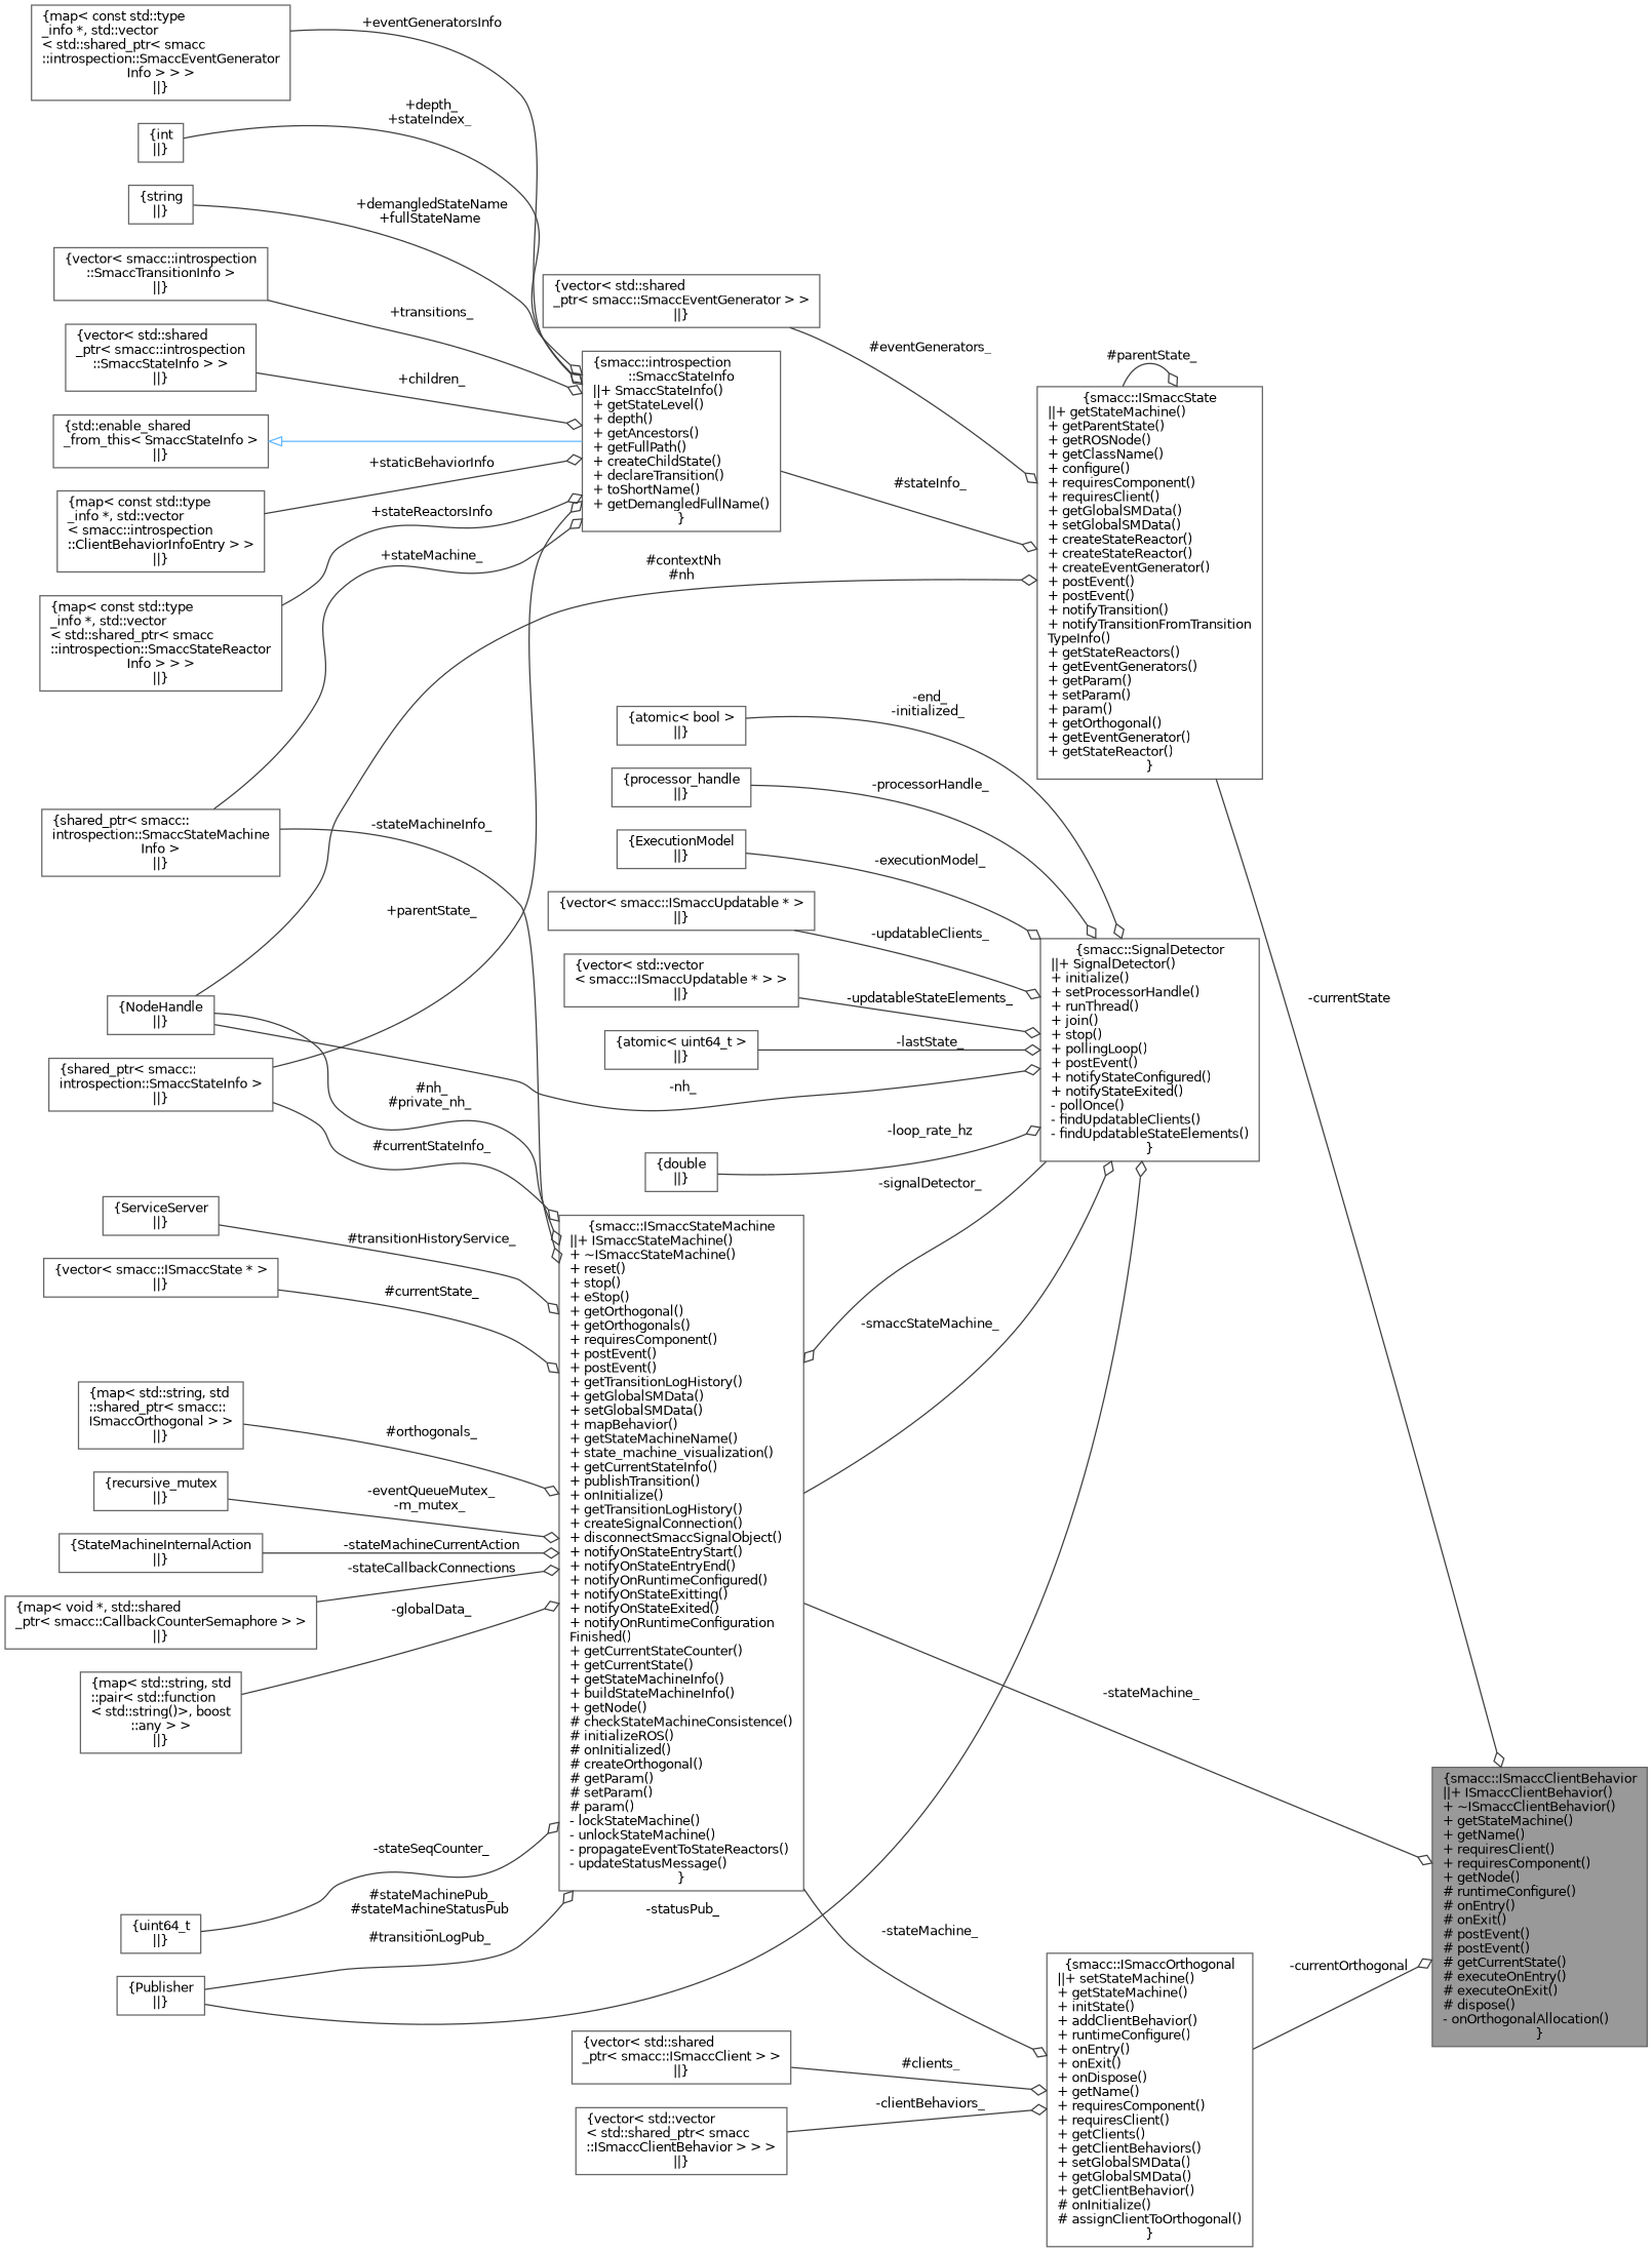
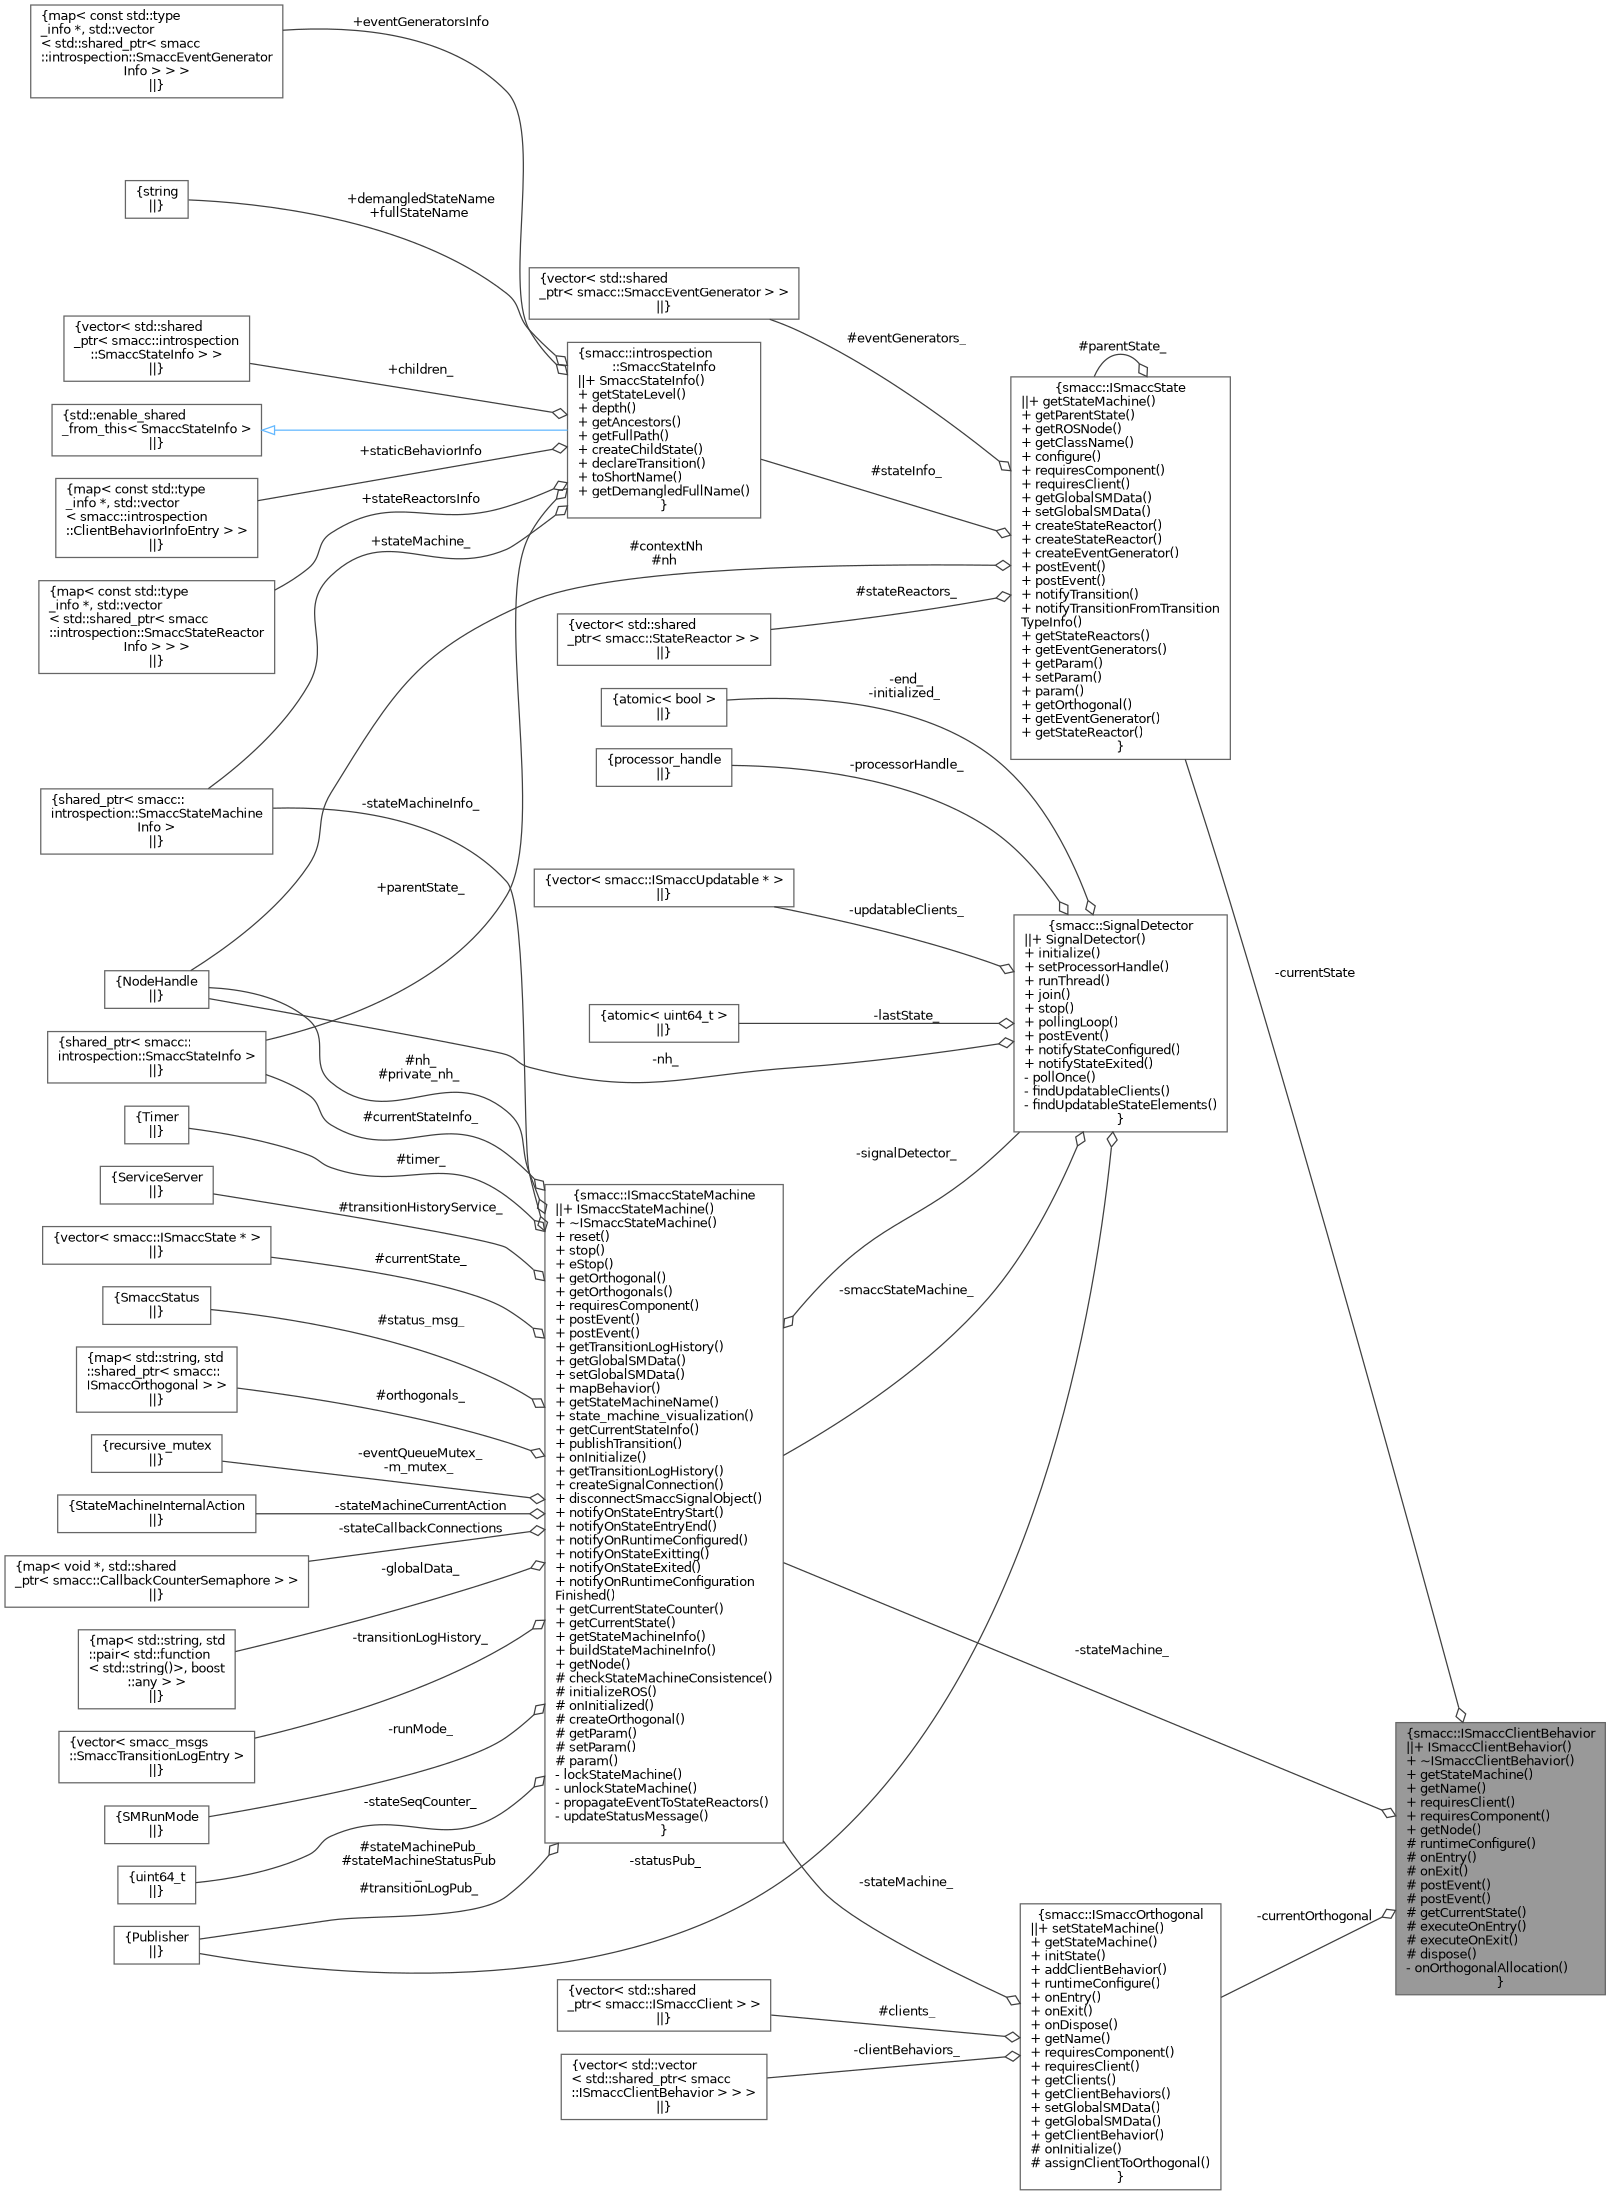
  digraph {
    rankdir=LR
    node [color=gray40 fillcolor=white fontname=Helvetica fontsize=10 shape=box style=filled]
    edge [arrowhead=odiamond color=grey25 fontname=Helvetica fontsize=10 labelfontname=Helvetica labelfontsize=10 style=solid]
    n1 [fillcolor=grey60 fontcolor=black height=0.2 label="{smacc::ISmaccClientBehavior\n||+ ISmaccClientBehavior()\l+ ~ISmaccClientBehavior()\l+ getStateMachine()\l+ getName()\l+ requiresClient()\l+ requiresComponent()\l+ getNode()\l# runtimeConfigure()\l# onEntry()\l# onExit()\l# postEvent()\l# postEvent()\l# getCurrentState()\l# executeOnEntry()\l# executeOnExit()\l# dispose()\l- onOrthogonalAllocation()\l}" width=0.4]
    n2 [height=0.2 label="{smacc::ISmaccStateMachine\n||+ ISmaccStateMachine()\l+ ~ISmaccStateMachine()\l+ reset()\l+ stop()\l+ eStop()\l+ getOrthogonal()\l+ getOrthogonals()\l+ requiresComponent()\l+ postEvent()\l+ postEvent()\l+ getTransitionLogHistory()\l+ getGlobalSMData()\l+ setGlobalSMData()\l+ mapBehavior()\l+ getStateMachineName()\l+ state_machine_visualization()\l+ getCurrentStateInfo()\l+ publishTransition()\l+ onInitialize()\l+ getTransitionLogHistory()\l+ createSignalConnection()\l+ disconnectSmaccSignalObject()\l+ notifyOnStateEntryStart()\l+ notifyOnStateEntryEnd()\l+ notifyOnRuntimeConfigured()\l+ notifyOnStateExitting()\l+ notifyOnStateExited()\l+ notifyOnRuntimeConfiguration\lFinished()\l+ getCurrentStateCounter()\l+ getCurrentState()\l+ getStateMachineInfo()\l+ buildStateMachineInfo()\l+ getNode()\l# checkStateMachineConsistence()\l# initializeROS()\l# onInitialized()\l# createOrthogonal()\l# getParam()\l# setParam()\l# param()\l- lockStateMachine()\l- unlockStateMachine()\l- propagateEventToStateReactors()\l- updateStatusMessage()\l}" width=0.4]
    n3 [height=0.2 label="{smacc::SignalDetector\n||+ SignalDetector()\l+ initialize()\l+ setProcessorHandle()\l+ runThread()\l+ join()\l+ stop()\l+ pollingLoop()\l+ postEvent()\l+ notifyStateConfigured()\l+ notifyStateExited()\l- pollOnce()\l- findUpdatableClients()\l- findUpdatableStateElements()\l}" width=0.4]
    n4 [height=0.2 label="{smacc::ISmaccOrthogonal\n||+ setStateMachine()\l+ getStateMachine()\l+ initState()\l+ addClientBehavior()\l+ runtimeConfigure()\l+ onEntry()\l+ onExit()\l+ onDispose()\l+ getName()\l+ requiresComponent()\l+ requiresClient()\l+ getClients()\l+ getClientBehaviors()\l+ setGlobalSMData()\l+ getGlobalSMData()\l+ getClientBehavior()\l# onInitialize()\l# assignClientToOrthogonal()\l}" width=0.4]
    n5 [height=0.2 label="{NodeHandle\n||}" width=0.4]
    n6 [height=0.2 label="{smacc::ISmaccState\n||+ getStateMachine()\l+ getParentState()\l+ getROSNode()\l+ getClassName()\l+ configure()\l+ requiresComponent()\l+ requiresClient()\l+ getGlobalSMData()\l+ setGlobalSMData()\l+ createStateReactor()\l+ createStateReactor()\l+ createEventGenerator()\l+ postEvent()\l+ postEvent()\l+ notifyTransition()\l+ notifyTransitionFromTransition\lTypeInfo()\l+ getStateReactors()\l+ getEventGenerators()\l+ getParam()\l+ setParam()\l+ param()\l+ getOrthogonal()\l+ getEventGenerator()\l+ getStateReactor()\l}" width=0.4]
+   n7 [height=0.2 label="{Timer\n||}" width=0.4]
    n8 [height=0.2 label="{Publisher\n||}" width=0.4]
    n9 [height=0.2 label="{ServiceServer\n||}" width=0.4]
    n10 [height=0.2 label="{vector\< smacc::ISmaccState * \>\n||}" width=0.4]
    n11 [height=0.2 label="{shared_ptr\< smacc::\lintrospection::SmaccStateInfo \>\n||}" width=0.4]
    n12 [height=0.2 label="{smacc::introspection\l::SmaccStateInfo\n||+ SmaccStateInfo()\l+ getStateLevel()\l+ depth()\l+ getAncestors()\l+ getFullPath()\l+ createChildState()\l+ declareTransition()\l+ toShortName()\l+ getDemangledFullName()\l}" width=0.4]
+   n13 [height=0.2 label="{SmaccStatus\n||}" width=0.4]
    n14 [height=0.2 label="{map\< std::string, std\l::shared_ptr\< smacc::\lISmaccOrthogonal \> \>\n||}" width=0.4]
    n15 [height=0.2 label="{recursive_mutex\n||}" width=0.4]
    n16 [height=0.2 label="{StateMachineInternalAction\n||}" width=0.4]
    n17 [height=0.2 label="{map\< void *, std::shared\l_ptr\< smacc::CallbackCounterSemaphore \> \>\n||}" width=0.4]
    n18 [height=0.2 label="{map\< std::string, std\l::pair\< std::function\l\< std::string()\>, boost\l::any \> \>\n||}" width=0.4]
+   n19 [height=0.2 label="{vector\< smacc_msgs\l::SmaccTransitionLogEntry \>\n||}" width=0.4]
+   n20 [height=0.2 label="{SMRunMode\n||}" width=0.4]
    n21 [height=0.2 label="{vector\< smacc::ISmaccUpdatable * \>\n||}" width=0.4]
-   n22 [height=0.2 label="{vector\< std::vector\l\< smacc::ISmaccUpdatable * \> \>\n||}" width=0.4]
    n23 [height=0.2 label="{atomic\< uint64_t \>\n||}" width=0.4]
-   n24 [height=0.2 label="{double\n||}" width=0.4]
    n25 [height=0.2 label="{atomic\< bool \>\n||}" width=0.4]
    n26 [height=0.2 label="{processor_handle\n||}" width=0.4]
-   n27 [height=0.2 label="{ExecutionModel\n||}" width=0.4]
    n28 [height=0.2 label="{uint64_t\n||}" width=0.4]
    n29 [height=0.2 label="{shared_ptr\< smacc::\lintrospection::SmaccStateMachine\lInfo \>\n||}" width=0.4]
+   n30 [height=0.2 label="{vector\< std::shared\l_ptr\< smacc::StateReactor \> \>\n||}" width=0.4]
    n31 [height=0.2 label="{vector\< std::shared\l_ptr\< smacc::SmaccEventGenerator \> \>\n||}" width=0.4]
    n32 [height=0.2 label="{std::enable_shared\l_from_this\< SmaccStateInfo \>\n||}" width=0.4]
    n33 [height=0.2 label="{map\< const std::type\l_info *, std::vector\l\< smacc::introspection\l::ClientBehaviorInfoEntry \> \>\n||}" width=0.4]
    n34 [height=0.2 label="{map\< const std::type\l_info *, std::vector\l\< std::shared_ptr\< smacc\l::introspection::SmaccStateReactor\lInfo \> \> \>\n||}" width=0.4]
    n35 [height=0.2 label="{map\< const std::type\l_info *, std::vector\l\< std::shared_ptr\< smacc\l::introspection::SmaccEventGenerator\lInfo \> \> \>\n||}" width=0.4]
-   n36 [height=0.2 label="{int\n||}" width=0.4]
    n37 [height=0.2 label="{string\n||}" width=0.4]
-   n38 [height=0.2 label="{vector\< smacc::introspection\l::SmaccTransitionInfo \>\n||}" width=0.4]
    n39 [height=0.2 label="{vector\< std::shared\l_ptr\< smacc::introspection\l::SmaccStateInfo \> \>\n||}" width=0.4]
    n40 [height=0.2 label="{vector\< std::shared\l_ptr\< smacc::ISmaccClient \> \>\n||}" width=0.4]
    n41 [height=0.2 label="{vector\< std::vector\l\< std::shared_ptr\< smacc\l::ISmaccClientBehavior \> \> \>\n||}" width=0.4]
    n2 -> n1 [label=" -stateMachine_"]
    n2 -> n3 [label=" -smaccStateMachine_"]
    n2 -> n4 [label=" -stateMachine_"]
    n3 -> n2 [label=" -signalDetector_"]
    n4 -> n1 [label=" -currentOrthogonal"]
    n5 -> n2 [label=" #nh_\n#private_nh_"]
    n5 -> n3 [label=" -nh_"]
    n5 -> n6 [label=" #contextNh\n#nh"]
    n6 -> n1 [label=" -currentState"]
    n6 -> n6 [label=" #parentState_"]
+   n7 -> n2 [label=" #timer_"]
    n8 -> n2 [label=" #stateMachinePub_\n#stateMachineStatusPub\l_\n#transitionLogPub_"]
    n8 -> n3 [label=" -statusPub_"]
    n9 -> n2 [label=" #transitionHistoryService_"]
    n10 -> n2 [label=" #currentState_"]
    n11 -> n2 [label=" #currentStateInfo_"]
    n11 -> n12 [label=" +parentState_"]
    n12 -> n6 [label=" #stateInfo_"]
+   n13 -> n2 [label=" #status_msg_"]
    n14 -> n2 [label=" #orthogonals_"]
    n15 -> n2 [label=" -eventQueueMutex_\n-m_mutex_"]
    n16 -> n2 [label=" -stateMachineCurrentAction"]
    n17 -> n2 [label=" -stateCallbackConnections"]
    n18 -> n2 [label=" -globalData_"]
+   n19 -> n2 [label=" -transitionLogHistory_"]
+   n20 -> n2 [label=" -runMode_"]
    n21 -> n3 [label=" -updatableClients_"]
-   n22 -> n3 [label=" -updatableStateElements_"]
    n23 -> n3 [label=" -lastState_"]
-   n24 -> n3 [label=" -loop_rate_hz"]
    n25 -> n3 [label=" -end_\n-initialized_"]
    n26 -> n3 [label=" -processorHandle_"]
-   n27 -> n3 [label=" -executionModel_"]
    n28 -> n2 [label=" -stateSeqCounter_"]
    n29 -> n2 [label=" -stateMachineInfo_"]
    n29 -> n12 [label=" +stateMachine_"]
+   n30 -> n6 [label=" #stateReactors_"]
    n31 -> n6 [label=" #eventGenerators_"]
    n32 -> n12 [arrowtail=onormal color=steelblue1 dir=back arrowhead=""]
    n33 -> n12 [label=" +staticBehaviorInfo"]
    n34 -> n12 [label=" +stateReactorsInfo"]
    n35 -> n12 [label=" +eventGeneratorsInfo"]
-   n36 -> n12 [label=" +depth_\n+stateIndex_"]
    n37 -> n12 [label=" +demangledStateName\n+fullStateName"]
-   n38 -> n12 [label=" +transitions_"]
    n39 -> n12 [label=" +children_"]
    n40 -> n4 [label=" #clients_"]
    n41 -> n4 [label=" -clientBehaviors_"]
  }
